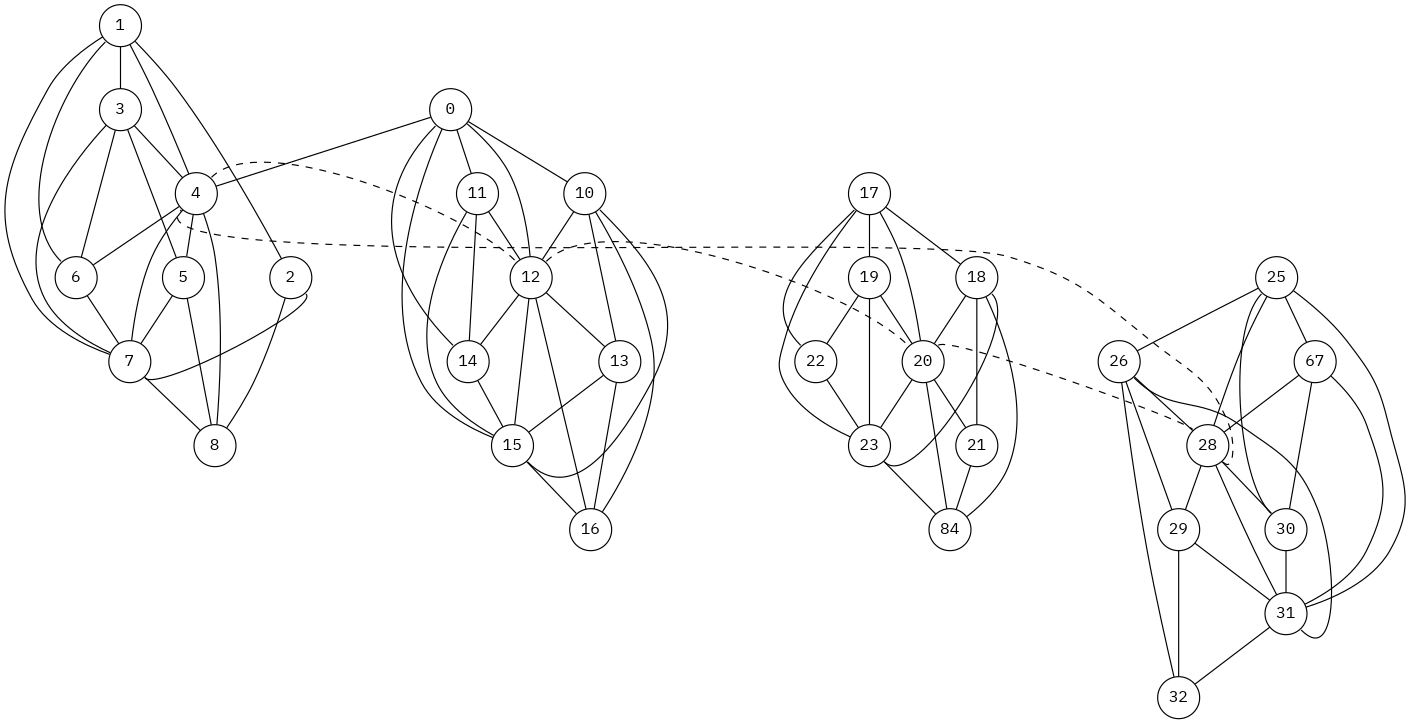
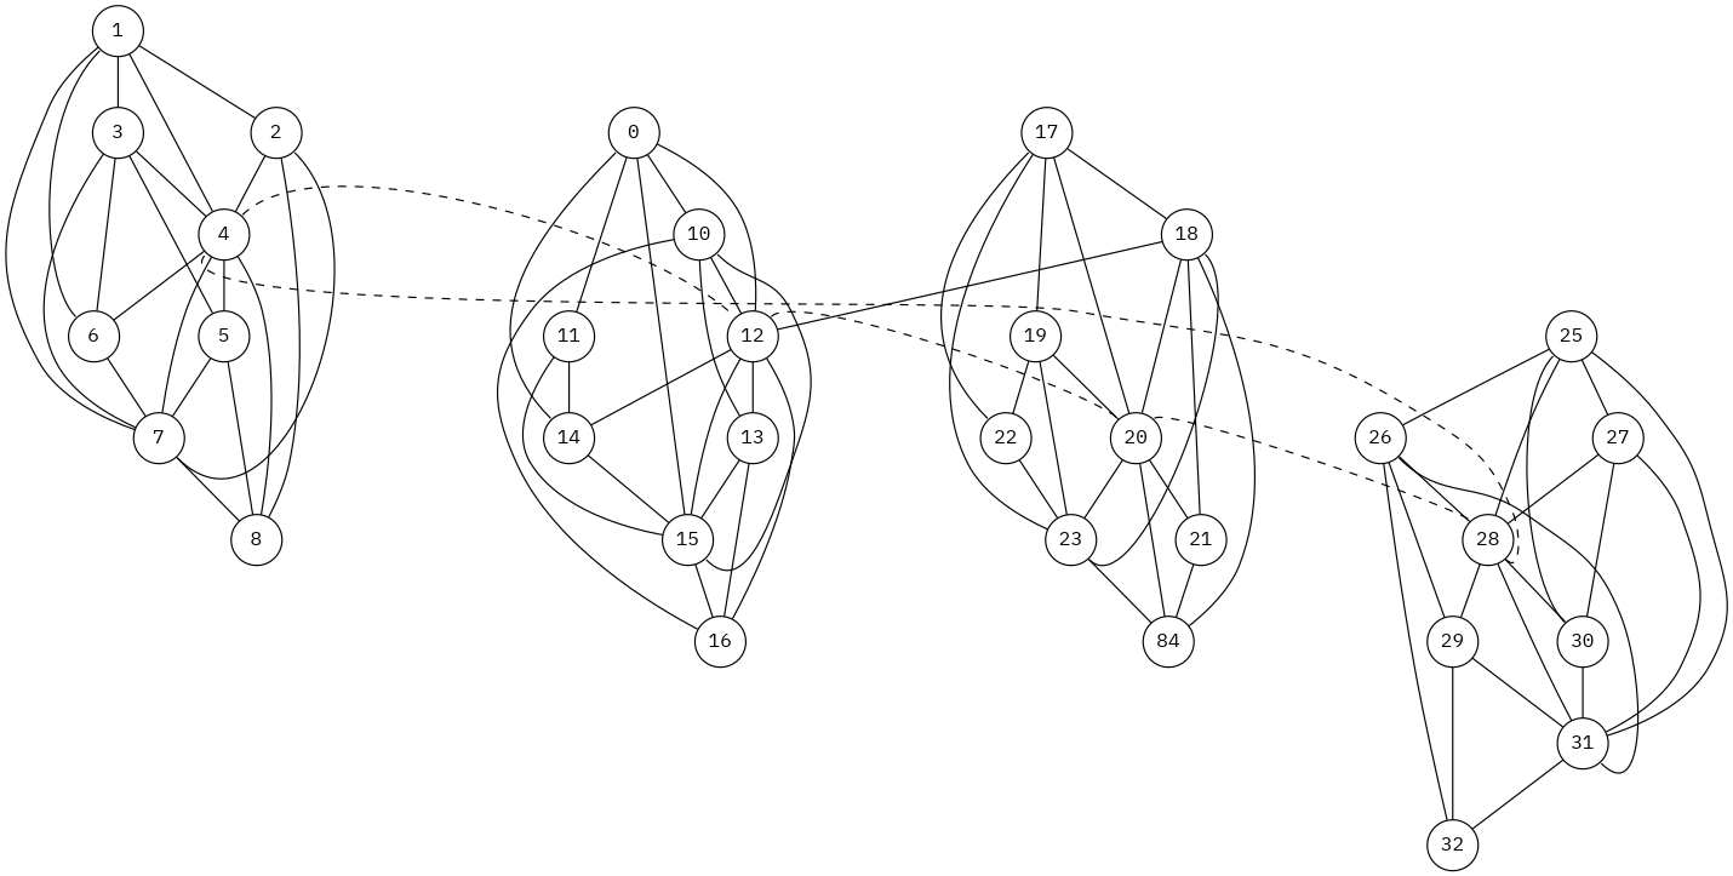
  graph {
    fontname="IBM Plex Mono"
    splines=true
    node [color=black fillcolor=white fixedsize=true fontname="IBM Plex Mono" shape=circle]
    edge [fontname="IBM Plex Mono"]
    n1 [label=1 width=0.5]
    n2 [label=2 width=0.5]
    n3 [label=3 width=0.5]
    n4 [label=4 width=0.5]
    n5 [label=6 width=0.5]
    n6 [label=7 width=0.5]
    n7 [label=5 width=0.5]
    n8 [label=8 width=0.5]
    n9 [label=0 width=0.5]
    n10 [label=10 width=0.5]
    n11 [label=11 width=0.5]
    n12 [label=12 width=0.5]
    n13 [label=14 width=0.5]
    n14 [label=15 width=0.5]
    n15 [label=13 width=0.5]
    n16 [label=16 width=0.5]
    n17 [label=17 width=0.5]
    n18 [label=18 width=0.5]
    n19 [label=19 width=0.5]
    n20 [label=20 width=0.5]
    n21 [label=22 width=0.5]
    n22 [label=23 width=0.5]
    n23 [label=21 width=0.5]
    n24 [label=84 width=0.5]
    n25 [label=25 width=0.5]
    n26 [label=26 width=0.5]
-   n27 [label=67 width=0.5]
+   n27 [label=27 width=0.5]
    n28 [label=28 width=0.5]
    n29 [label=30 width=0.5]
    n30 [label=31 width=0.5]
    n31 [label=29 width=0.5]
    n32 [label=32 width=0.5]
    subgraph sub_1 {
      n1
      n2
      n3
      n4
      n5
      n6
      n7
      n8
    }
    subgraph sub_2 {
      n9
      n10
      n11
      n12
      n13
      n14
      n15
      n16
    }
    subgraph sub_3 {
      n17
      n18
      n19
      n20
      n21
      n22
      n23
      n24
    }
    subgraph sub_4 {
      n25
      n26
      n27
      n28
      n29
      n30
      n31
      n32
    }
    n1 -- n2
    n1 -- n3
    n1 -- n4
    n1 -- n5 [headport=nw tailport=sw]
    n1 -- n6
-   n9 -- n4
+   n2 -- n4
    n2 -- n6 [headport=se tailport=se]
    n2 -- n8
    n3 -- n4
    n3 -- n5
    n3 -- n6
    n3 -- n7
    n4 -- n5
    n4 -- n6
    n4 -- n7
    n4 -- n8
    n4 -- n12 [headport=nw style=dashed tailport=ne]
    n5 -- n6
    n6 -- n8
    n7 -- n6
    n7 -- n8
    n9 -- n10
    n9 -- n11
    n9 -- n12
    n9 -- n13 [headport=nw tailport=sw]
    n9 -- n14
    n10 -- n12
    n10 -- n14 [headport=se tailport=se]
    n10 -- n15
    n10 -- n16
-   n11 -- n12
+   n18 -- n12
    n11 -- n13
    n11 -- n14
    n12 -- n13
    n12 -- n14
    n12 -- n15
    n12 -- n16
    n12 -- n20 [headport=nw style=dashed tailport=ne]
    n13 -- n14
    n14 -- n16
    n15 -- n14
    n15 -- n16
    n17 -- n18
    n17 -- n19
    n17 -- n20
    n17 -- n21 [headport=nw tailport=sw]
    n17 -- n22
    n18 -- n20
    n18 -- n22 [headport=se tailport=se]
    n18 -- n23
    n18 -- n24
    n19 -- n20
    n19 -- n21
    n19 -- n22
    n20 -- n22
    n20 -- n23
    n20 -- n24
    n20 -- n28 [headport=nw style=dashed tailport=ne]
    n21 -- n22
    n22 -- n24
    n23 -- n24
    n25 -- n26
    n25 -- n27
    n25 -- n28
    n25 -- n29 [headport=nw tailport=sw]
    n25 -- n30
    n26 -- n28
    n26 -- n30 [headport=se tailport=se]
    n26 -- n31
    n26 -- n32
    n27 -- n28
    n27 -- n29
    n27 -- n30
    n28 -- n4 [headport=sw style=dashed tailport=se]
    n28 -- n29
    n28 -- n30
    n28 -- n31
    n29 -- n30
    n30 -- n32
    n31 -- n30
    n31 -- n32
  }
